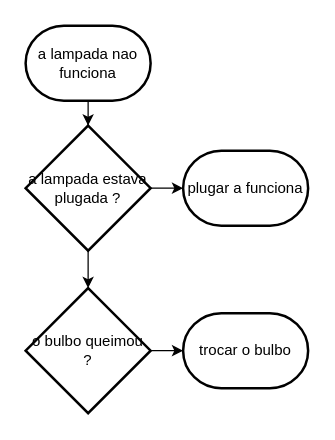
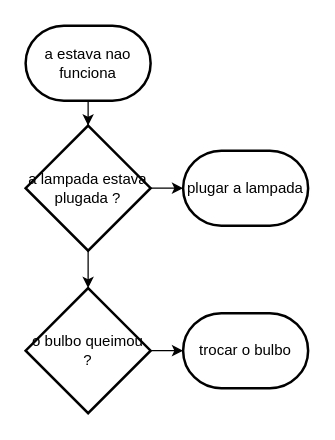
  <mxCell id="0" />
  <mxCell id="1" parent="0" />
  <mxCell id="2" value="" style="edgeStyle=orthogonalEdgeStyle;rounded=0;orthogonalLoop=1;jettySize=auto;html=1;" edge="1" parent="1" source="3" target="6"><mxGeometry relative="1" as="geometry" /></mxCell>
- <mxCell id="3" value="a lampada nao funciona" style="strokeWidth=2;html=1;shape=mxgraph.flowchart.terminator;whiteSpace=wrap;" vertex="1" parent="1"><mxGeometry x="20" y="20" width="100" height="60" as="geometry" /></mxCell>
+ <mxCell id="3" value="a estava nao funciona" style="strokeWidth=2;html=1;shape=mxgraph.flowchart.terminator;whiteSpace=wrap;" vertex="1" parent="1"><mxGeometry x="20" y="20" width="100" height="60" as="geometry" /></mxCell>
  <mxCell id="4" value="" style="edgeStyle=orthogonalEdgeStyle;rounded=0;orthogonalLoop=1;jettySize=auto;html=1;" edge="1" parent="1" source="6" target="8"><mxGeometry relative="1" as="geometry" /></mxCell>
  <mxCell id="5" value="" style="edgeStyle=orthogonalEdgeStyle;rounded=0;orthogonalLoop=1;jettySize=auto;html=1;" edge="1" parent="1" source="6" target="9"><mxGeometry relative="1" as="geometry" /></mxCell>
  <mxCell id="6" value="a lampada estava plugada ?" style="strokeWidth=2;html=1;shape=mxgraph.flowchart.decision;whiteSpace=wrap;" vertex="1" parent="1"><mxGeometry x="20" y="100" width="100" height="100" as="geometry" /></mxCell>
  <mxCell id="7" value="" style="edgeStyle=orthogonalEdgeStyle;rounded=0;orthogonalLoop=1;jettySize=auto;html=1;" edge="1" parent="1" source="8" target="10"><mxGeometry relative="1" as="geometry" /></mxCell>
  <mxCell id="8" value="o bulbo queimou ?" style="strokeWidth=2;html=1;shape=mxgraph.flowchart.decision;whiteSpace=wrap;" vertex="1" parent="1"><mxGeometry x="20" y="230" width="100" height="100" as="geometry" /></mxCell>
- <mxCell id="9" value="plugar a funciona" style="strokeWidth=2;html=1;shape=mxgraph.flowchart.terminator;whiteSpace=wrap;" vertex="1" parent="1"><mxGeometry x="146" y="120" width="100" height="60" as="geometry" /></mxCell>
+ <mxCell id="9" value="plugar a lampada" style="strokeWidth=2;html=1;shape=mxgraph.flowchart.terminator;whiteSpace=wrap;" vertex="1" parent="1"><mxGeometry x="146" y="120" width="100" height="60" as="geometry" /></mxCell>
  <mxCell id="10" value="trocar o bulbo" style="strokeWidth=2;html=1;shape=mxgraph.flowchart.terminator;whiteSpace=wrap;" vertex="1" parent="1"><mxGeometry x="146" y="250" width="100" height="60" as="geometry" /></mxCell>
